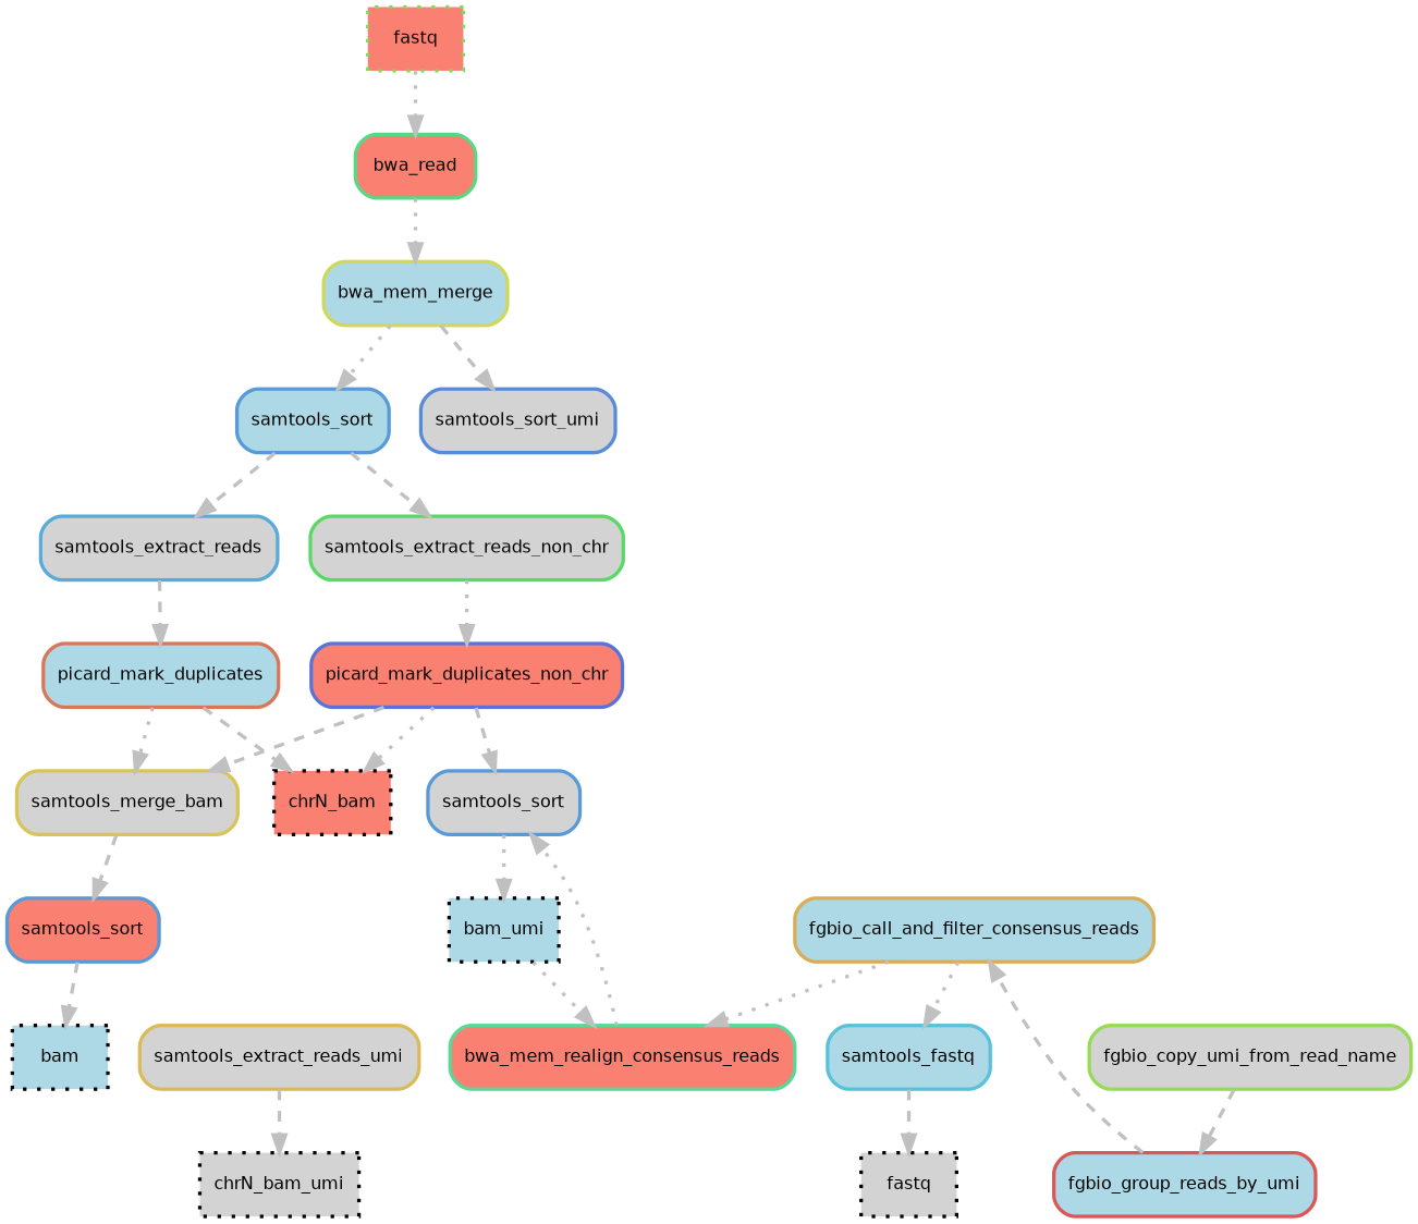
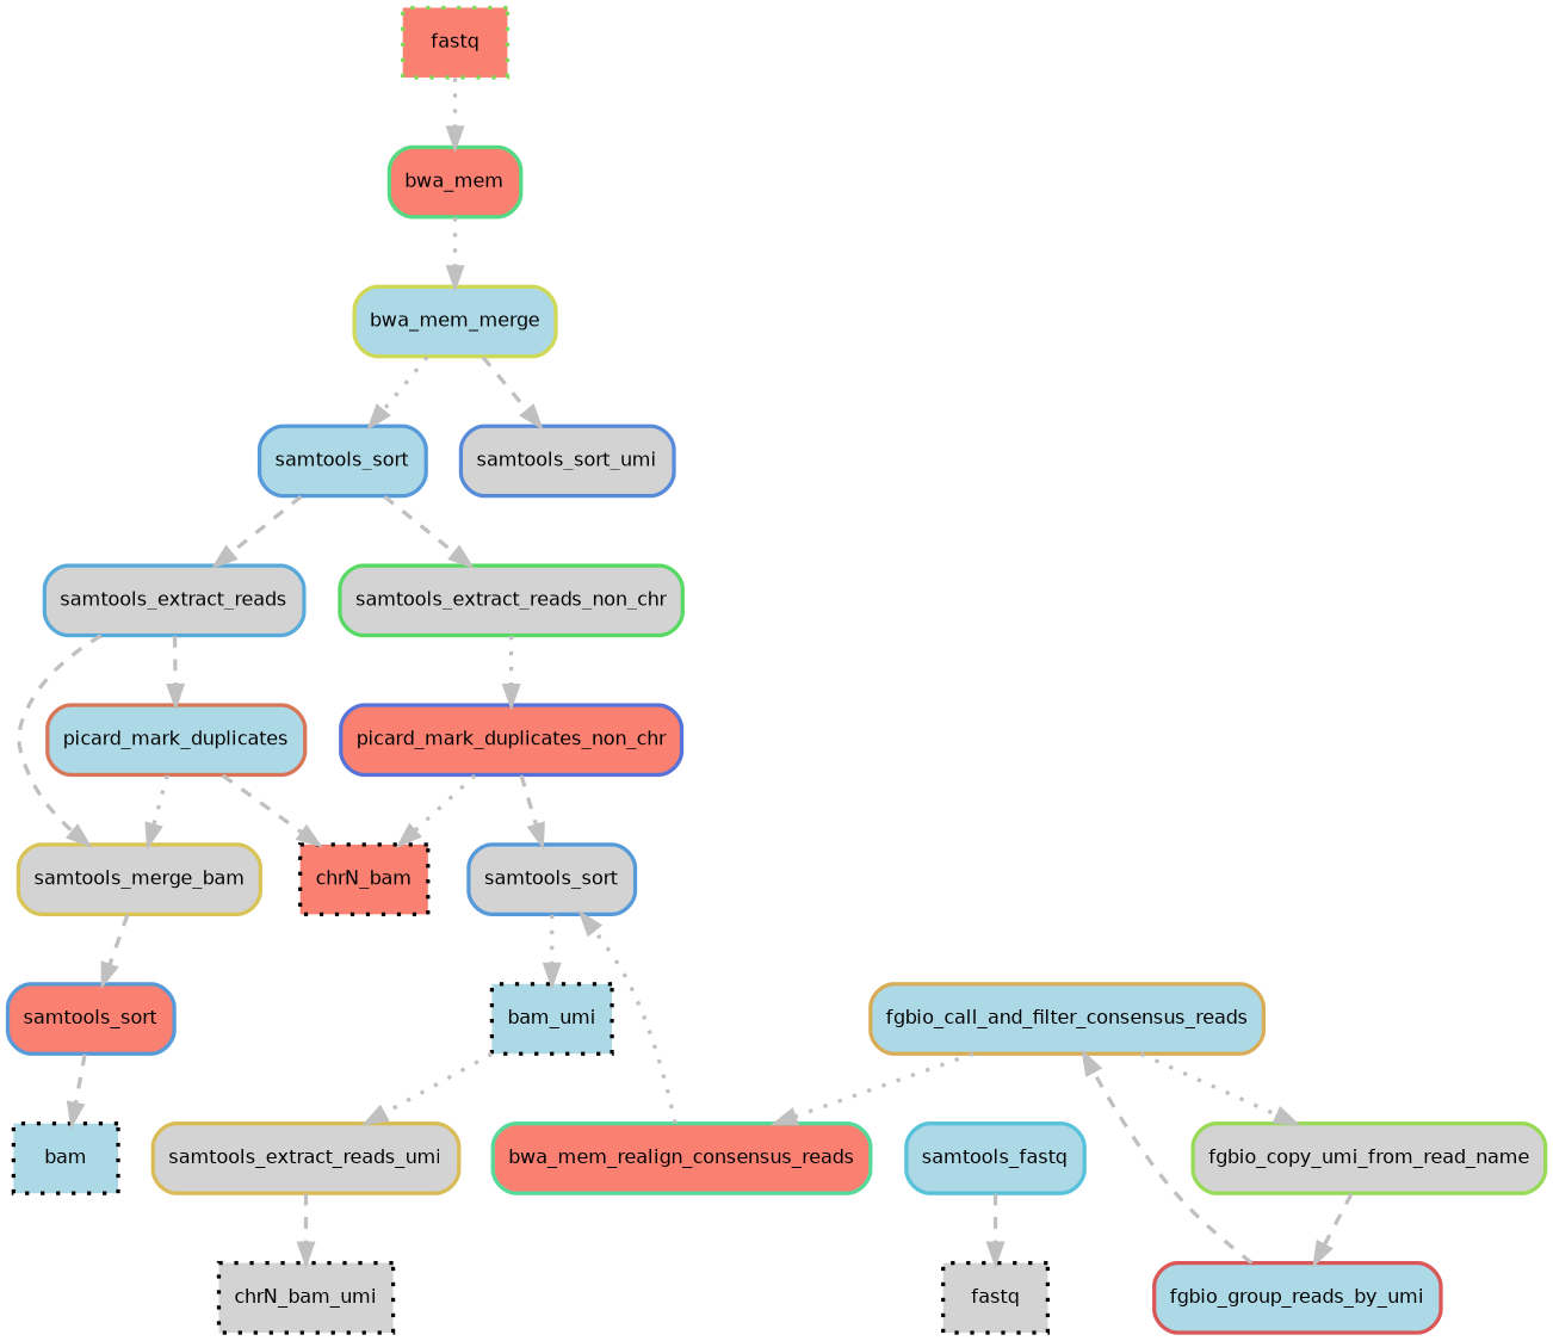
  digraph {
    bgcolor=white
    fontname="DejaVu Sans"
    node [color="0.0 0.0 0.0" fillcolor=lightgrey fontname="DejaVu Sans" fontsize=10 penwidth=2 shape=box style="rounded,filled"]
    edge [color=grey fontname="DejaVu Sans" penwidth=2 style=dashed]
    n1 [color="0.28 0.6 0.85" fillcolor=salmon label=fastq style="dotted,filled"]
-   n2 [color="0.39 0.6 0.85" fillcolor=salmon label=bwa_read]
+   n2 [color="0.39 0.6 0.85" fillcolor=salmon label=bwa_mem]
    n3 [color="0.18 0.6 0.85" fillcolor=lightblue label=bwa_mem_merge]
    n4 [label=fastq style="dotted,filled"]
    n5 [color="0.58 0.6 0.85" fillcolor=salmon label=samtools_sort]
    n6 [fillcolor=lightblue label=bam style="dotted,filled"]
    n7 [color="0.58 0.6 0.85" fillcolor=lightblue label=samtools_sort]
    n8 [color="0.56 0.6 0.85" label=samtools_extract_reads]
    n9 [color="0.35 0.6 0.85" label=samtools_extract_reads_non_chr]
    n10 [color="0.04 0.6 0.85" fillcolor=lightblue label=picard_mark_duplicates]
    n11 [color="0.63 0.6 0.85" fillcolor=salmon label=picard_mark_duplicates_non_chr]
    n12 [color="0.58 0.6 0.85" label=samtools_sort]
    n13 [fillcolor=lightblue label=bam_umi style="dotted,filled"]
    n14 [color="0.13 0.6 0.85" label=samtools_extract_reads_umi]
    n15 [color="0.14 0.6 0.85" label=samtools_merge_bam]
    n16 [fillcolor=salmon label=chrN_bam style="dotted,filled"]
    n17 [label=chrN_bam_umi style="dotted,filled"]
    n18 [color="0.60 0.6 0.85" label=samtools_sort_umi]
    n19 [color="0.42 0.6 0.85" fillcolor=salmon label=bwa_mem_realign_consensus_reads]
    n20 [color="0.11 0.6 0.85" fillcolor=lightblue label=fgbio_call_and_filter_consensus_reads]
    n21 [color="0.53 0.6 0.85" fillcolor=lightblue label=samtools_fastq]
    n22 [color="0.00 0.6 0.85" fillcolor=lightblue label=fgbio_group_reads_by_umi]
    n23 [color="0.25 0.6 0.85" label=fgbio_copy_umi_from_read_name]
    n1 -> n2 [style=dotted]
    n2 -> n3 [style=dotted]
    n3 -> n7 [style=dotted]
    n3 -> n18
    n5 -> n6
    n7 -> n8
    n7 -> n9
    n8 -> n10
    n9 -> n11 [style=dotted]
    n10 -> n15 [style=dotted]
    n10 -> n16
    n11 -> n12
-   n11 -> n15
+   n8 -> n15
    n11 -> n16 [style=dotted]
    n12 -> n13 [style=dotted]
-   n13 -> n19 [style=dotted]
+   n13 -> n14 [style=dotted]
    n14 -> n17
    n15 -> n5
    n19 -> n12 [style=dotted]
    n20 -> n19 [style=dotted]
-   n20 -> n21 [style=dotted]
+   n20 -> n23 [style=dotted]
    n21 -> n4
    n22 -> n20
    n23 -> n22
  }
